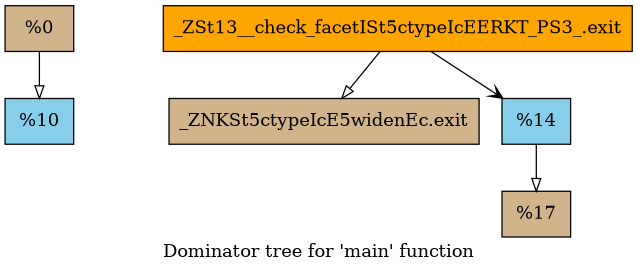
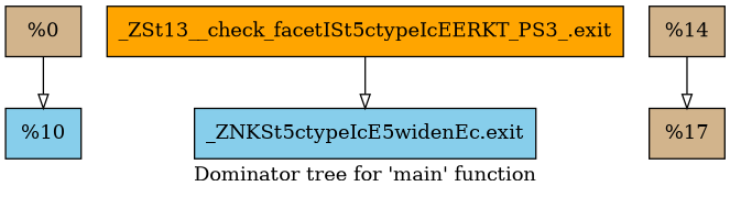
  digraph {
    label="Dominator tree for 'main' function"
    node [fillcolor=tan shape=record style=filled]
    edge [arrowhead=onormal]
    n1 [label="{%0}"]
    n2 [fillcolor=skyblue label="{%10}"]
    n3 [fillcolor=orange label="{_ZSt13__check_facetISt5ctypeIcEERKT_PS3_.exit}"]
-   n4 [label="{_ZNKSt5ctypeIcE5widenEc.exit}"]
-   n5 [fillcolor=skyblue label="{%14}"]
+   n4 [fillcolor=skyblue label="{_ZNKSt5ctypeIcE5widenEc.exit}"]
+   n5 [label="{%14}"]
    n6 [label="{%17}"]
    n1 -> n2
    n3 -> n4
-   n3 -> n5 [arrowhead=vee]
    n5 -> n6
  }
